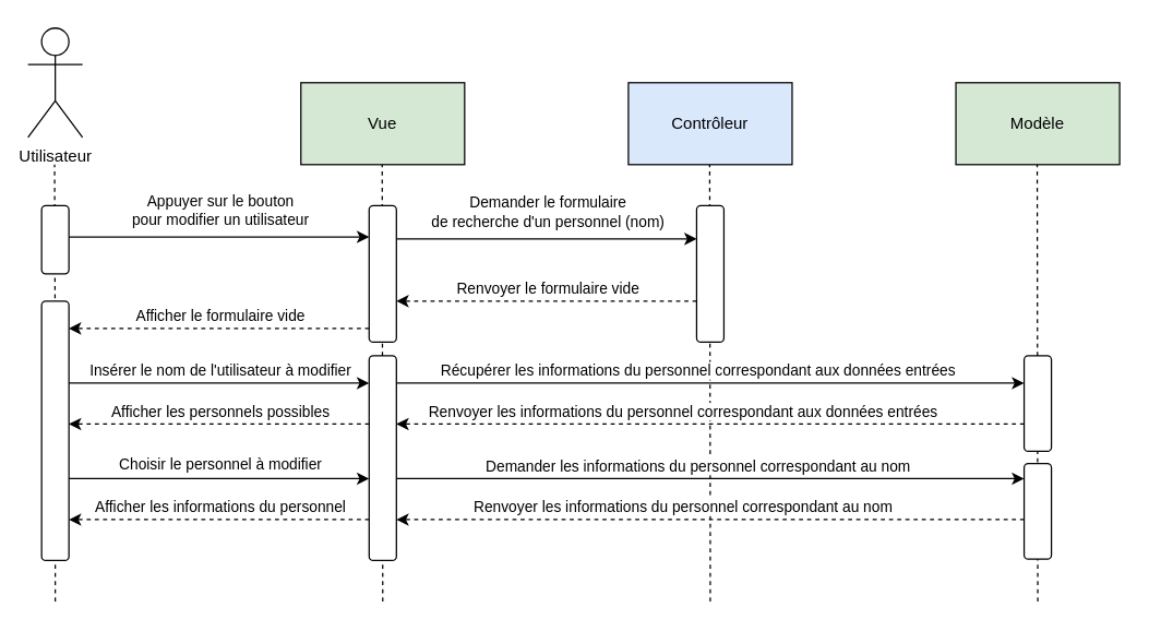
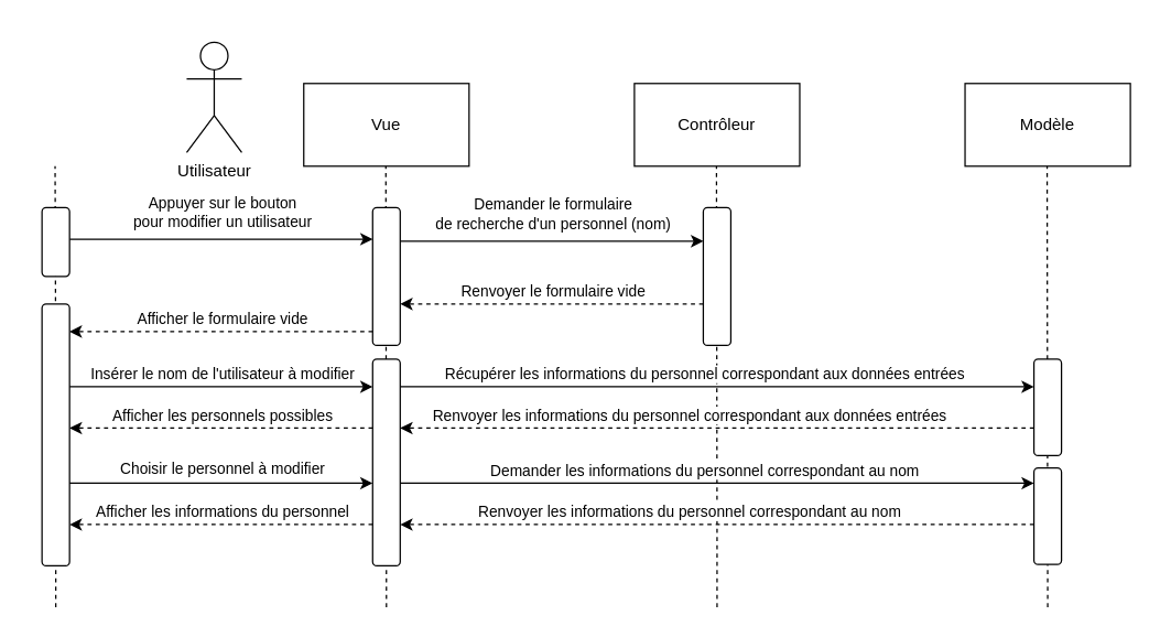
  <mxCell id="0" />
  <mxCell id="1" parent="0" />
  <mxCell id="2" value="" style="endArrow=none;dashed=1;html=1;rounded=0;edgeStyle=orthogonalEdgeStyle;backgroundOutline=0;deletable=1;ignoreEdge=0;" parent="1" edge="1"><mxGeometry width="50" height="50" relative="1" as="geometry"><mxPoint x="280" y="440" as="sourcePoint" /><mxPoint x="279.58" y="120" as="targetPoint" /><Array as="points"><mxPoint x="280" y="440" /></Array></mxGeometry></mxCell>
  <mxCell id="3" value="" style="endArrow=none;dashed=1;html=1;rounded=0;edgeStyle=orthogonalEdgeStyle;backgroundOutline=0;deletable=1;ignoreEdge=0;startArrow=none;" parent="1" edge="1"><mxGeometry width="50" height="50" relative="1" as="geometry"><mxPoint x="520" y="440" as="sourcePoint" /><mxPoint x="519.58" y="120" as="targetPoint" /><Array as="points"><mxPoint x="520" y="380" /><mxPoint x="520" y="380" /></Array></mxGeometry></mxCell>
  <mxCell id="4" value="" style="endArrow=none;dashed=1;html=1;rounded=0;edgeStyle=orthogonalEdgeStyle;backgroundOutline=0;deletable=1;ignoreEdge=0;" parent="1" edge="1"><mxGeometry width="50" height="50" relative="1" as="geometry"><mxPoint x="760" y="440" as="sourcePoint" /><mxPoint x="759.58" y="120" as="targetPoint" /><Array as="points"><mxPoint x="760" y="440" /></Array></mxGeometry></mxCell>
  <mxCell id="5" value="" style="endArrow=none;dashed=1;html=1;rounded=0;edgeStyle=orthogonalEdgeStyle;backgroundOutline=0;deletable=1;ignoreEdge=0;startArrow=none;" parent="1" edge="1"><mxGeometry width="50" height="50" relative="1" as="geometry"><mxPoint x="40" y="440" as="sourcePoint" /><mxPoint x="39.5" y="120" as="targetPoint" /><Array as="points"><mxPoint x="40" y="270" /></Array></mxGeometry></mxCell>
- <mxCell id="6" value="Utilisateur" style="shape=umlActor;verticalLabelPosition=bottom;verticalAlign=top;html=1;outlineConnect=0;" parent="1" vertex="1"><mxGeometry x="20" y="20" width="40" height="80" as="geometry" /></mxCell>
- <mxCell id="7" value="Vue" style="rounded=0;whiteSpace=wrap;html=1;fillColor=#d5e8d4;" parent="1" vertex="1"><mxGeometry x="220" y="60" width="120" height="60" as="geometry" /></mxCell>
- <mxCell id="8" value="Contrôleur" style="rounded=0;whiteSpace=wrap;html=1;fillColor=#dae8fc;" parent="1" vertex="1"><mxGeometry x="460" y="60" width="120" height="60" as="geometry" /></mxCell>
- <mxCell id="9" value="Modèle" style="rounded=0;whiteSpace=wrap;html=1;fillColor=#d5e8d4;" parent="1" vertex="1"><mxGeometry x="700" y="60" width="120" height="60" as="geometry" /></mxCell>
+ <mxCell id="6" value="Utilisateur" style="shape=umlActor;verticalLabelPosition=bottom;verticalAlign=top;html=1;outlineConnect=0;" parent="1" vertex="1"><mxGeometry x="135" y="30" width="40" height="80" as="geometry" /></mxCell>
+ <mxCell id="7" value="Vue" style="rounded=0;whiteSpace=wrap;html=1;" parent="1" vertex="1"><mxGeometry x="220" y="60" width="120" height="60" as="geometry" /></mxCell>
+ <mxCell id="8" value="Contrôleur" style="rounded=0;whiteSpace=wrap;html=1;" parent="1" vertex="1"><mxGeometry x="460" y="60" width="120" height="60" as="geometry" /></mxCell>
+ <mxCell id="9" value="Modèle" style="rounded=0;whiteSpace=wrap;html=1;" parent="1" vertex="1"><mxGeometry x="700" y="60" width="120" height="60" as="geometry" /></mxCell>
  <mxCell id="10" value="" style="endArrow=classic;html=1;rounded=0;edgeStyle=orthogonalEdgeStyle;" parent="1" edge="1"><mxGeometry width="50" height="50" relative="1" as="geometry"><mxPoint x="50" y="173" as="sourcePoint" /><mxPoint x="270" y="173" as="targetPoint" /></mxGeometry></mxCell>
  <mxCell id="11" value="Appuyer sur le bouton&lt;br&gt;pour modifier un utilisateur" style="edgeLabel;html=1;align=center;verticalAlign=middle;resizable=0;points=[];" parent="10" vertex="1" connectable="0"><mxGeometry x="-0.086" y="1" relative="1" as="geometry"><mxPoint x="9" y="-19" as="offset" /></mxGeometry></mxCell>
  <mxCell id="12" value="" style="endArrow=classic;html=1;rounded=0;edgeStyle=orthogonalEdgeStyle;dashed=1;" parent="1" edge="1"><mxGeometry width="50" height="50" relative="1" as="geometry"><mxPoint x="510" y="220" as="sourcePoint" /><mxPoint x="290" y="220" as="targetPoint" /></mxGeometry></mxCell>
  <mxCell id="13" value="Renvoyer le formulaire vide" style="edgeLabel;html=1;align=center;verticalAlign=middle;resizable=0;points=[];" parent="12" vertex="1" connectable="0"><mxGeometry x="0.178" y="-2" relative="1" as="geometry"><mxPoint x="20" y="-8" as="offset" /></mxGeometry></mxCell>
  <mxCell id="14" value="" style="rounded=1;whiteSpace=wrap;html=1;" parent="1" vertex="1"><mxGeometry x="30" y="150" width="20" height="50" as="geometry" /></mxCell>
  <mxCell id="15" value="" style="rounded=1;whiteSpace=wrap;html=1;" parent="1" vertex="1"><mxGeometry x="270" y="150" width="20" height="100" as="geometry" /></mxCell>
  <mxCell id="16" value="" style="endArrow=classic;html=1;rounded=0;edgeStyle=orthogonalEdgeStyle;" parent="1" edge="1"><mxGeometry width="50" height="50" relative="1" as="geometry"><mxPoint x="290" y="174.41" as="sourcePoint" /><mxPoint x="510" y="174.41" as="targetPoint" /></mxGeometry></mxCell>
  <mxCell id="17" value="Demander le formulaire&lt;br&gt;de recherche d'un personnel (nom)" style="edgeLabel;html=1;align=center;verticalAlign=middle;resizable=0;points=[];" parent="16" vertex="1" connectable="0"><mxGeometry x="-0.086" y="1" relative="1" as="geometry"><mxPoint x="9" y="-19" as="offset" /></mxGeometry></mxCell>
  <mxCell id="18" value="" style="rounded=1;whiteSpace=wrap;html=1;" parent="1" vertex="1"><mxGeometry x="510" y="150" width="20" height="100" as="geometry" /></mxCell>
  <mxCell id="19" value="" style="rounded=1;whiteSpace=wrap;html=1;" parent="1" vertex="1"><mxGeometry x="30" y="220" width="20" height="190" as="geometry" /></mxCell>
  <mxCell id="20" value="" style="endArrow=classic;html=1;rounded=0;edgeStyle=orthogonalEdgeStyle;dashed=1;" parent="1" edge="1"><mxGeometry width="50" height="50" relative="1" as="geometry"><mxPoint x="270" y="240" as="sourcePoint" /><mxPoint x="50" y="240" as="targetPoint" /></mxGeometry></mxCell>
  <mxCell id="21" value="Afficher le formulaire vide" style="edgeLabel;html=1;align=center;verticalAlign=middle;resizable=0;points=[];" parent="20" vertex="1" connectable="0"><mxGeometry x="0.178" y="-2" relative="1" as="geometry"><mxPoint x="20" y="-8" as="offset" /></mxGeometry></mxCell>
  <mxCell id="22" value="" style="rounded=1;whiteSpace=wrap;html=1;" parent="1" vertex="1"><mxGeometry x="270" y="260" width="20" height="150" as="geometry" /></mxCell>
  <mxCell id="23" value="" style="endArrow=classic;html=1;rounded=0;edgeStyle=orthogonalEdgeStyle;" parent="1" edge="1"><mxGeometry width="50" height="50" relative="1" as="geometry"><mxPoint x="50" y="280" as="sourcePoint" /><mxPoint x="270" y="280" as="targetPoint" /></mxGeometry></mxCell>
  <mxCell id="24" value="Insérer le nom de l'utilisateur à modifier" style="edgeLabel;html=1;align=center;verticalAlign=middle;resizable=0;points=[];" parent="23" vertex="1" connectable="0"><mxGeometry x="-0.086" y="1" relative="1" as="geometry"><mxPoint x="9" y="-9" as="offset" /></mxGeometry></mxCell>
  <mxCell id="25" value="" style="endArrow=classic;html=1;rounded=0;edgeStyle=orthogonalEdgeStyle;" parent="1" edge="1"><mxGeometry width="50" height="50" relative="1" as="geometry"><mxPoint x="290" y="280" as="sourcePoint" /><mxPoint x="750" y="280" as="targetPoint" /></mxGeometry></mxCell>
  <mxCell id="26" value="Récupérer les informations du personnel correspondant aux données entrées" style="edgeLabel;html=1;align=center;verticalAlign=middle;resizable=0;points=[];" parent="25" vertex="1" connectable="0"><mxGeometry x="-0.086" y="1" relative="1" as="geometry"><mxPoint x="10" y="-9" as="offset" /></mxGeometry></mxCell>
  <mxCell id="27" value="" style="rounded=1;whiteSpace=wrap;html=1;" parent="1" vertex="1"><mxGeometry x="750" y="260" width="20" height="70" as="geometry" /></mxCell>
  <mxCell id="28" value="" style="endArrow=classic;html=1;rounded=0;edgeStyle=orthogonalEdgeStyle;dashed=1;" parent="1" edge="1"><mxGeometry width="50" height="50" relative="1" as="geometry"><mxPoint x="750" y="310" as="sourcePoint" /><mxPoint x="290" y="310" as="targetPoint" /></mxGeometry></mxCell>
  <mxCell id="29" value="Renvoyer les informations du personnel correspondant aux données entrées" style="edgeLabel;html=1;align=center;verticalAlign=middle;resizable=0;points=[];" parent="28" vertex="1" connectable="0"><mxGeometry x="0.178" y="-2" relative="1" as="geometry"><mxPoint x="20" y="-8" as="offset" /></mxGeometry></mxCell>
  <mxCell id="30" value="" style="endArrow=classic;html=1;rounded=0;edgeStyle=orthogonalEdgeStyle;dashed=1;" parent="1" edge="1"><mxGeometry width="50" height="50" relative="1" as="geometry"><mxPoint x="270" y="310" as="sourcePoint" /><mxPoint x="50" y="310" as="targetPoint" /></mxGeometry></mxCell>
  <mxCell id="31" value="Afficher les personnels possibles" style="edgeLabel;html=1;align=center;verticalAlign=middle;resizable=0;points=[];" parent="30" vertex="1" connectable="0"><mxGeometry x="0.178" y="-2" relative="1" as="geometry"><mxPoint x="20" y="-8" as="offset" /></mxGeometry></mxCell>
  <mxCell id="32" value="" style="endArrow=classic;html=1;rounded=0;edgeStyle=orthogonalEdgeStyle;" parent="1" edge="1"><mxGeometry width="50" height="50" relative="1" as="geometry"><mxPoint x="50" y="350" as="sourcePoint" /><mxPoint x="270" y="350" as="targetPoint" /></mxGeometry></mxCell>
  <mxCell id="33" value="Choisir le personnel à modifier" style="edgeLabel;html=1;align=center;verticalAlign=middle;resizable=0;points=[];" parent="32" vertex="1" connectable="0"><mxGeometry x="-0.086" y="1" relative="1" as="geometry"><mxPoint x="9" y="-10" as="offset" /></mxGeometry></mxCell>
  <mxCell id="34" value="" style="endArrow=classic;html=1;rounded=0;edgeStyle=orthogonalEdgeStyle;" parent="1" edge="1"><mxGeometry width="50" height="50" relative="1" as="geometry"><mxPoint x="290" y="350" as="sourcePoint" /><mxPoint x="750" y="350" as="targetPoint" /></mxGeometry></mxCell>
  <mxCell id="35" value="Demander les informations du personnel correspondant au nom" style="edgeLabel;html=1;align=center;verticalAlign=middle;resizable=0;points=[];" parent="34" vertex="1" connectable="0"><mxGeometry x="-0.086" y="1" relative="1" as="geometry"><mxPoint x="10" y="-9" as="offset" /></mxGeometry></mxCell>
  <mxCell id="36" value="" style="rounded=1;whiteSpace=wrap;html=1;" parent="1" vertex="1"><mxGeometry x="750" y="339" width="20" height="70" as="geometry" /></mxCell>
  <mxCell id="37" value="" style="endArrow=classic;html=1;rounded=0;edgeStyle=orthogonalEdgeStyle;dashed=1;" parent="1" edge="1"><mxGeometry width="50" height="50" relative="1" as="geometry"><mxPoint x="750" y="380" as="sourcePoint" /><mxPoint x="290" y="380" as="targetPoint" /></mxGeometry></mxCell>
  <mxCell id="38" value="Renvoyer les informations du personnel correspondant au nom" style="edgeLabel;html=1;align=center;verticalAlign=middle;resizable=0;points=[];" parent="37" vertex="1" connectable="0"><mxGeometry x="0.178" y="-2" relative="1" as="geometry"><mxPoint x="20" y="-8" as="offset" /></mxGeometry></mxCell>
  <mxCell id="39" value="" style="endArrow=classic;html=1;rounded=0;edgeStyle=orthogonalEdgeStyle;dashed=1;" parent="1" edge="1"><mxGeometry width="50" height="50" relative="1" as="geometry"><mxPoint x="270" y="380" as="sourcePoint" /><mxPoint x="50" y="380" as="targetPoint" /></mxGeometry></mxCell>
  <mxCell id="40" value="Afficher les informations du personnel" style="edgeLabel;html=1;align=center;verticalAlign=middle;resizable=0;points=[];" parent="39" vertex="1" connectable="0"><mxGeometry x="0.178" y="-2" relative="1" as="geometry"><mxPoint x="20" y="-8" as="offset" /></mxGeometry></mxCell>
